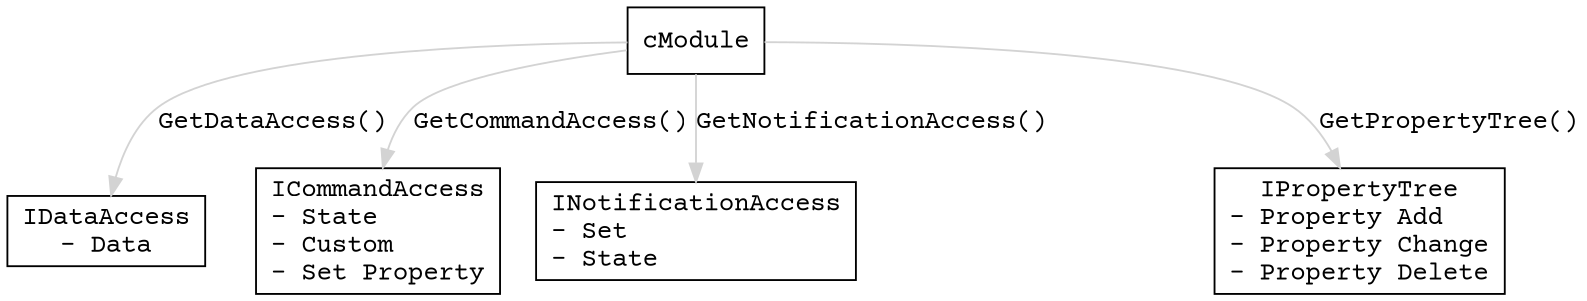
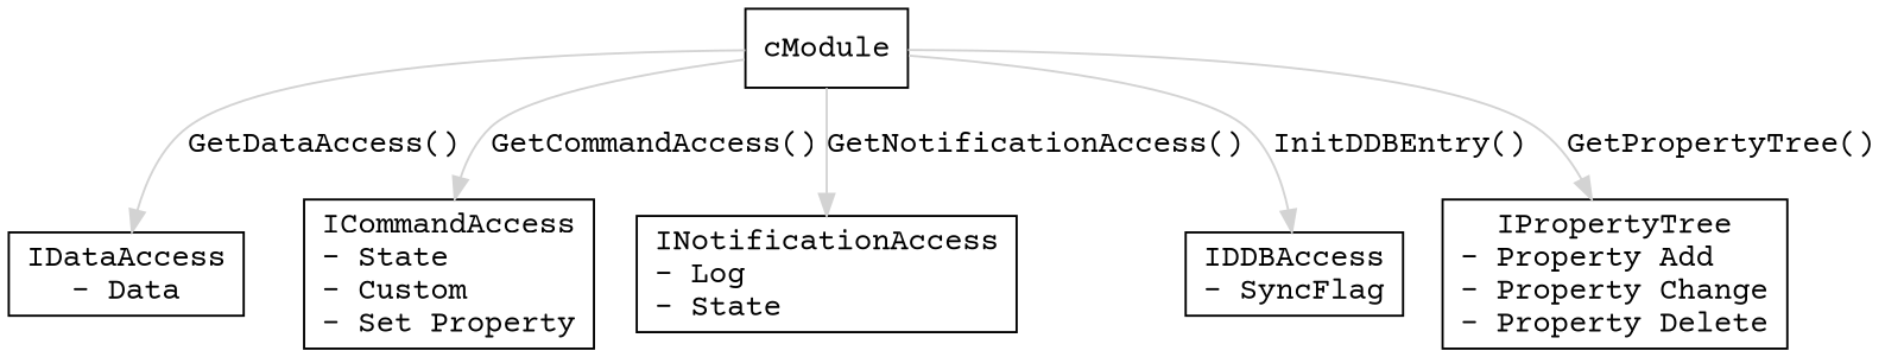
  digraph {
    fontname="Courier Prime"
    node [fontname="Courier Prime" shape=box]
    edge [color=lightgray fontname="Courier Prime"]
    n1 [label=cModule]
    n2 [label="IDataAccess\n- Data"]
    n3 [label="ICommandAccess\n- State\l- Custom\l- Set Property\l"]
-   n4 [label="INotificationAccess\n- Set\l- State\l"]
+   n4 [label="INotificationAccess\n- Log\l- State\l"]
+   n5 [label="IDDBAccess\n- SyncFlag\l"]
    n6 [label="IPropertyTree\n- Property Add\l- Property Change\l- Property Delete\l"]
    n1 -> n2 [label="GetDataAccess()"]
    n1 -> n3 [label="GetCommandAccess()"]
    n1 -> n4 [label="GetNotificationAccess()"]
+   n1 -> n5 [label="InitDDBEntry()"]
    n1 -> n6 [label="GetPropertyTree()"]
  }
